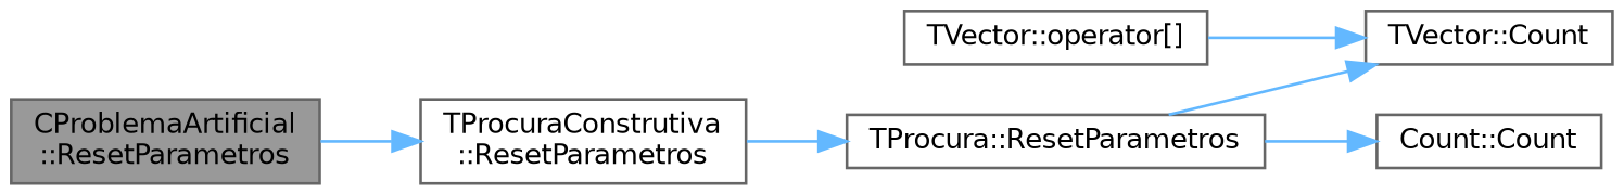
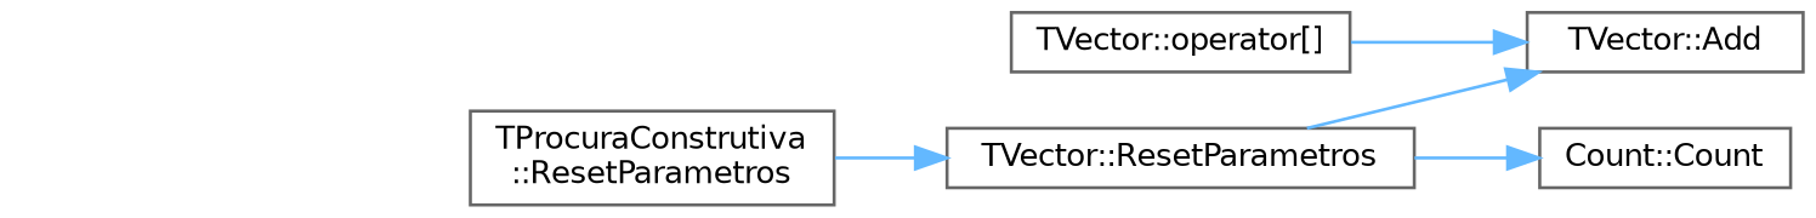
  digraph {
    rankdir=LR
    node [color=grey40 fillcolor=white fontname=Helvetica fontsize=10 shape=box style=filled]
    edge [color=steelblue1 fontname=Helvetica fontsize=10 labelfontname=Helvetica labelfontsize=10 style=solid]
-   n1 [color=gray40 fillcolor=grey60 fontcolor=black height=0.2 label="CProblemaArtificial\l::ResetParametros" width=0.4]
    n2 [height=0.2 label="TProcuraConstrutiva\l::ResetParametros" width=0.4]
-   n3 [height=0.2 label="TProcura::ResetParametros" width=0.4]
-   n4 [height=0.2 label="TVector::Count" width=0.4]
+   n3 [height=0.2 label="TVector::ResetParametros" width=0.4]
+   n4 [height=0.2 label="TVector::Add" width=0.4]
    n5 [height=0.2 label="Count::Count" width=0.4]
    n6 [height=0.2 label="TVector::operator[]" width=0.4]
-   n1 -> n2
    n2 -> n3
    n3 -> n4
    n3 -> n5
    n6 -> n4
  }
